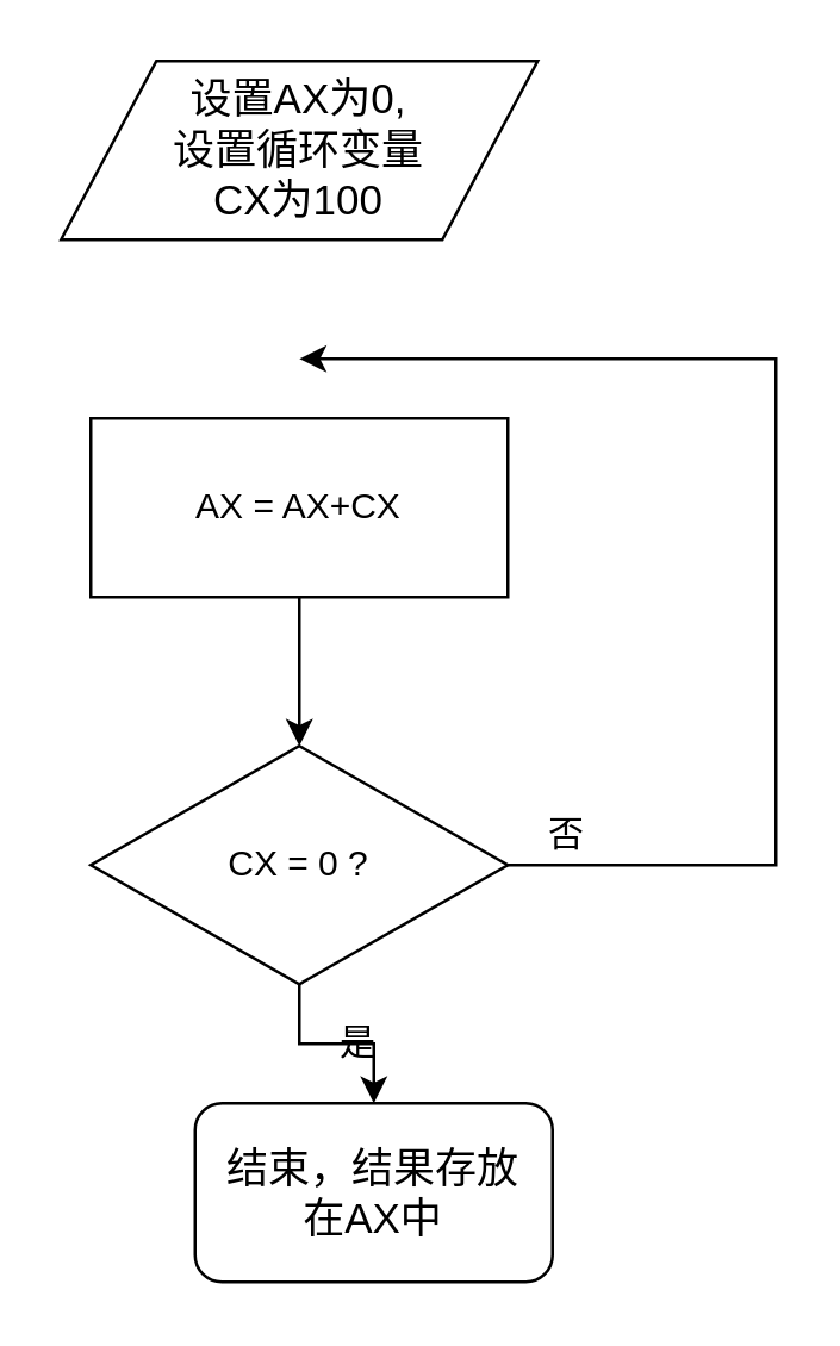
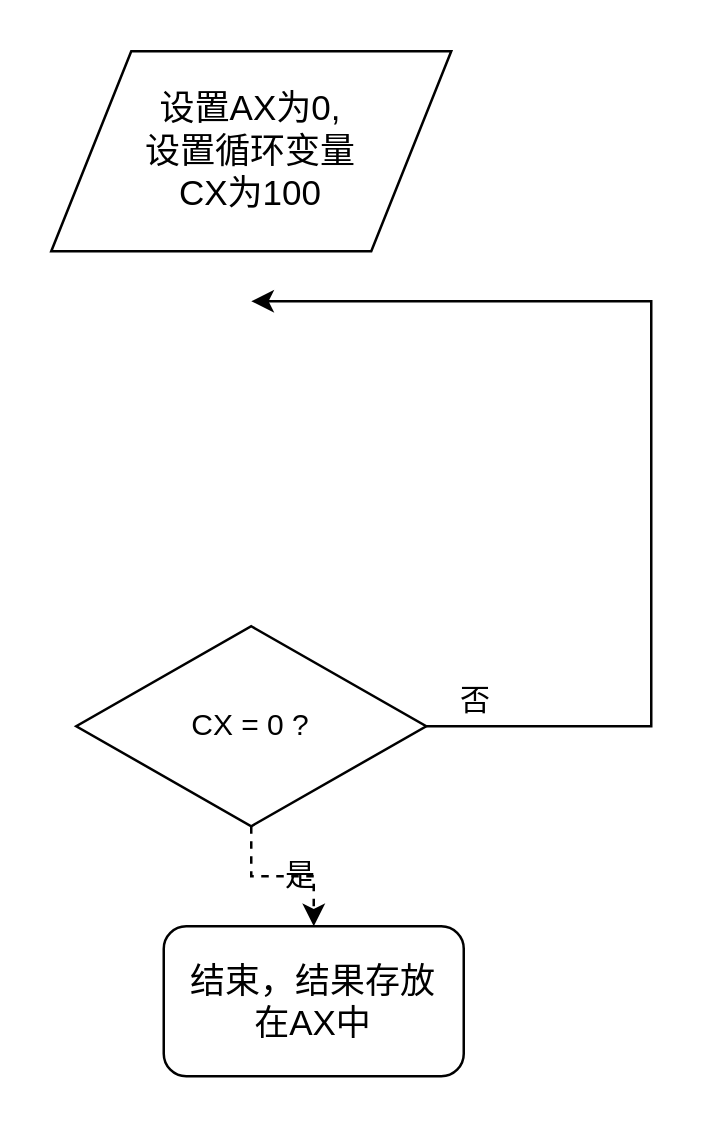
  <mxCell id="0" />
  <mxCell id="1" parent="0" />
- <mxCell id="2" value="&lt;font style=&quot;font-size: 14px&quot;&gt;设置AX为0,&lt;br&gt;设置循环变量&lt;br&gt;CX为100&lt;/font&gt;" style="shape=parallelogram;perimeter=parallelogramPerimeter;whiteSpace=wrap;html=1;" vertex="1" parent="1"><mxGeometry x="20" y="20" width="160" height="60" as="geometry" /></mxCell>
- <mxCell id="3" value="" style="edgeStyle=orthogonalEdgeStyle;rounded=0;orthogonalLoop=1;jettySize=auto;html=1;entryX=0.5;entryY=0;entryDx=0;entryDy=0;" edge="1" parent="1" source="4" target="7"><mxGeometry relative="1" as="geometry"><mxPoint x="110" y="280" as="targetPoint" /></mxGeometry></mxCell>
- <mxCell id="4" value="AX = AX+CX" style="rounded=0;whiteSpace=wrap;html=1;" vertex="1" parent="1"><mxGeometry x="30" y="140" width="140" height="60" as="geometry" /></mxCell>
+ <mxCell id="2" value="&lt;font style=&quot;font-size: 14px&quot;&gt;设置AX为0,&lt;br&gt;设置循环变量&lt;br&gt;CX为100&lt;/font&gt;" style="shape=parallelogram;perimeter=parallelogramPerimeter;whiteSpace=wrap;html=1;" vertex="1" parent="1"><mxGeometry x="20" y="20" width="160" height="80" as="geometry" /></mxCell>
  <mxCell id="5" value="" style="edgeStyle=orthogonalEdgeStyle;rounded=0;orthogonalLoop=1;jettySize=auto;html=1;" edge="1" parent="1" source="7"><mxGeometry relative="1" as="geometry"><mxPoint x="100" y="120" as="targetPoint" /><Array as="points"><mxPoint x="260" y="290" /><mxPoint x="260" y="120" /></Array></mxGeometry></mxCell>
- <mxCell id="6" value="" style="edgeStyle=orthogonalEdgeStyle;rounded=0;orthogonalLoop=1;jettySize=auto;html=1;entryX=0.5;entryY=0;entryDx=0;entryDy=0;" edge="1" parent="1" source="7" target="10"><mxGeometry relative="1" as="geometry"><mxPoint x="100" y="410" as="targetPoint" /></mxGeometry></mxCell>
+ <mxCell id="6" value="" style="edgeStyle=orthogonalEdgeStyle;rounded=0;orthogonalLoop=1;jettySize=auto;html=1;entryX=0.5;entryY=0;entryDx=0;entryDy=0;dashed=1;" edge="1" parent="1" source="7" target="10"><mxGeometry relative="1" as="geometry"><mxPoint x="100" y="410" as="targetPoint" /></mxGeometry></mxCell>
  <mxCell id="7" value="CX = 0 ?" style="rhombus;whiteSpace=wrap;html=1;" vertex="1" parent="1"><mxGeometry x="30" y="250" width="140" height="80" as="geometry" /></mxCell>
  <mxCell id="8" value="否" style="text;html=1;strokeColor=none;fillColor=none;align=center;verticalAlign=middle;whiteSpace=wrap;rounded=0;" vertex="1" parent="1"><mxGeometry x="170" y="270" width="40" height="20" as="geometry" /></mxCell>
  <mxCell id="9" value="是" style="text;html=1;strokeColor=none;fillColor=none;align=center;verticalAlign=middle;whiteSpace=wrap;rounded=0;" vertex="1" parent="1"><mxGeometry x="100" y="340" width="40" height="20" as="geometry" /></mxCell>
  <mxCell id="10" value="&lt;font style=&quot;font-size: 14px&quot;&gt;结束，结果存放&lt;br&gt;在AX中&lt;/font&gt;" style="rounded=1;whiteSpace=wrap;html=1;" vertex="1" parent="1"><mxGeometry x="65" y="370" width="120" height="60" as="geometry" /></mxCell>
